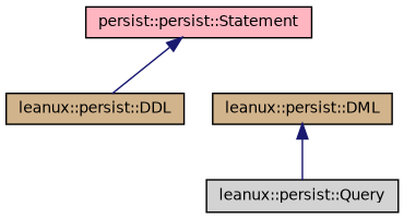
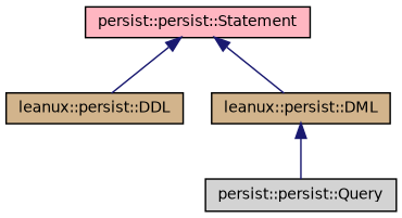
  digraph {
    node [color=black fillcolor=tan fontname=Helvetica fontsize=10 shape=record style=filled]
    edge [color=midnightblue dir=back fontname=Helvetica fontsize=10 labelfontname=Helvetica labelfontsize=10 style=solid]
    n1 [fillcolor=lightpink fontcolor=black height=0.2 label="persist::persist::Statement" width=0.4]
    n2 [height=0.2 label="leanux::persist::DDL" width=0.4]
    n3 [height=0.2 label="leanux::persist::DML" width=0.4]
-   n4 [fillcolor=lightgrey height=0.2 label="leanux::persist::Query" width=0.4]
+   n4 [fillcolor=lightgrey height=0.2 label="persist::persist::Query" width=0.4]
    n1 -> n2
+   n1 -> n3
    n3 -> n4
  }
